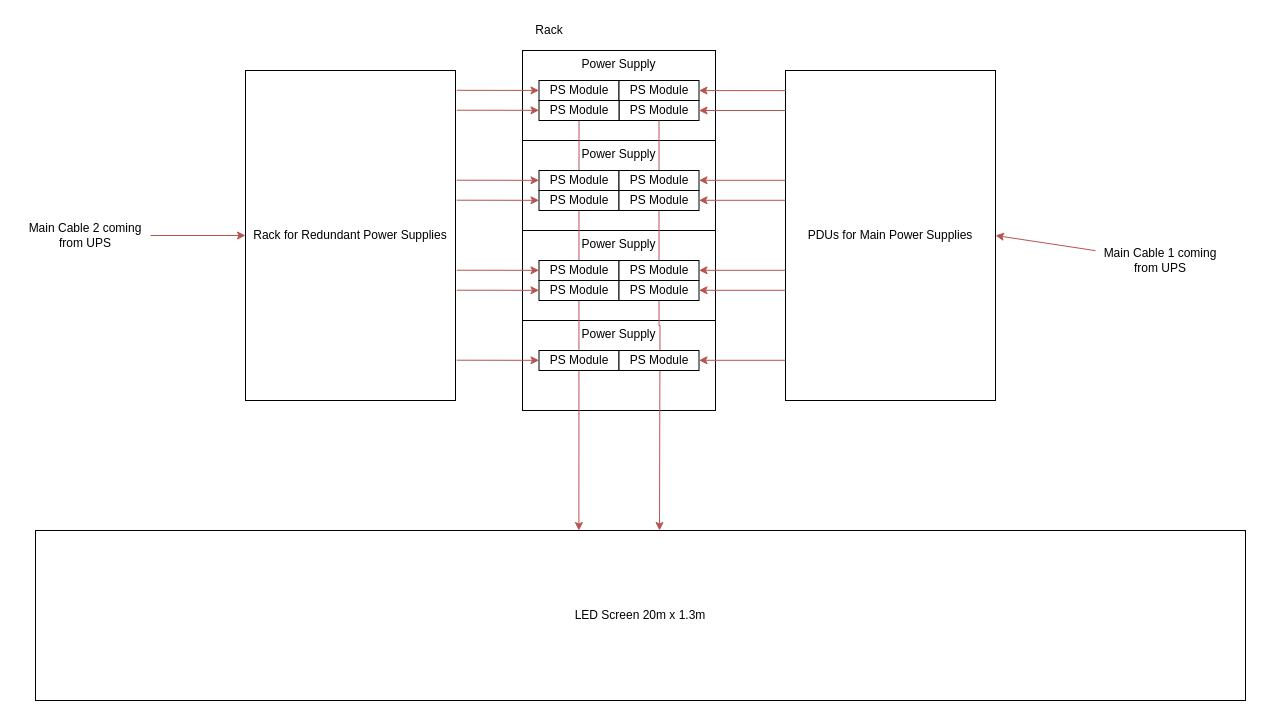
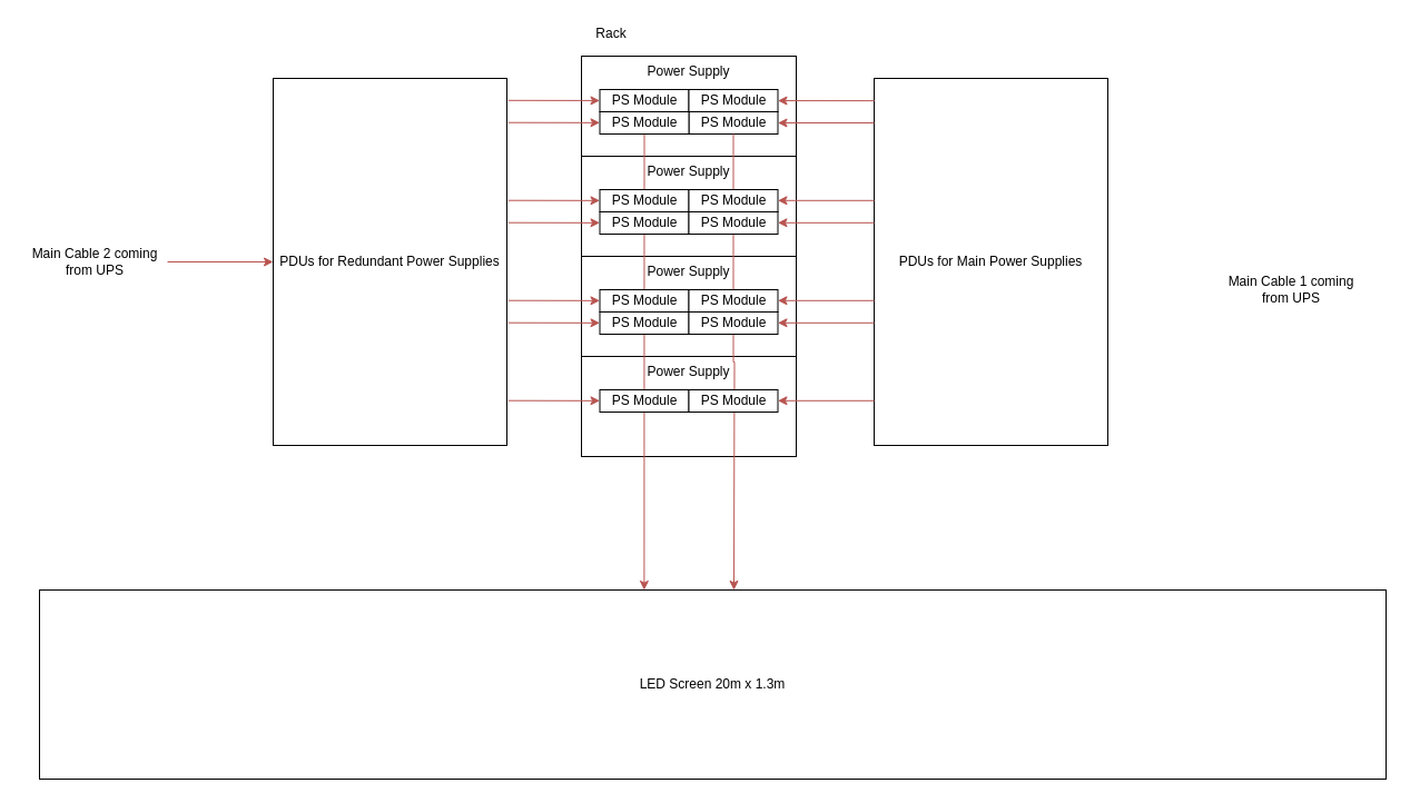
  <mxCell id="0" />
  <mxCell id="1" parent="0" />
  <mxCell id="2" value="" style="rounded=0;whiteSpace=wrap;html=1;" vertex="1" parent="1"><mxGeometry x="522" y="50" width="193" height="360" as="geometry" /></mxCell>
  <mxCell id="3" value="PDUs for Main Power Supplies" style="rounded=0;whiteSpace=wrap;html=1;" vertex="1" parent="1"><mxGeometry x="785" y="70" width="210" height="330" as="geometry" /></mxCell>
- <mxCell id="4" value="" style="endArrow=classic;html=1;entryX=1;entryY=0.5;entryDx=0;entryDy=0;rounded=0;strokeColor=#b85450;fillColor=#f8cecc;endFill=1;startFill=0;comic=0;" edge="1" parent="1" source="5" target="3"><mxGeometry width="50" height="50" relative="1" as="geometry"><mxPoint x="1085" y="100" as="sourcePoint" /><mxPoint x="1095" y="100" as="targetPoint" /></mxGeometry></mxCell>
  <mxCell id="5" value="Main Cable 1 coming from UPS" style="text;html=1;strokeColor=none;fillColor=none;align=center;verticalAlign=middle;whiteSpace=wrap;rounded=0;" vertex="1" parent="1"><mxGeometry x="1095" y="250" width="130" height="20" as="geometry" /></mxCell>
- <mxCell id="6" value="Rack for Redundant Power Supplies" style="rounded=0;whiteSpace=wrap;html=1;" vertex="1" parent="1"><mxGeometry x="245" y="70" width="210" height="330" as="geometry" /></mxCell>
+ <mxCell id="6" value="PDUs for Redundant Power Supplies" style="rounded=0;whiteSpace=wrap;html=1;" vertex="1" parent="1"><mxGeometry x="245" y="70" width="210" height="330" as="geometry" /></mxCell>
  <mxCell id="7" style="edgeStyle=orthogonalEdgeStyle;rounded=0;comic=0;orthogonalLoop=1;jettySize=auto;html=1;sourcePortConstraint=east;startArrow=none;startFill=0;endArrow=classic;endFill=1;strokeColor=#b85450;fillColor=#f8cecc;" edge="1" parent="1" source="8"><mxGeometry relative="1" as="geometry"><mxPoint x="245" y="235" as="targetPoint" /></mxGeometry></mxCell>
  <mxCell id="8" value="Main Cable 2 coming from UPS" style="text;html=1;strokeColor=none;fillColor=none;align=center;verticalAlign=middle;whiteSpace=wrap;rounded=0;" vertex="1" parent="1"><mxGeometry x="20" y="225" width="130" height="20" as="geometry" /></mxCell>
  <mxCell id="9" value="Power Supply" style="rounded=0;whiteSpace=wrap;html=1;verticalAlign=top;" vertex="1" parent="1"><mxGeometry x="522" y="50" width="193" height="90" as="geometry" /></mxCell>
  <mxCell id="10" style="edgeStyle=none;rounded=0;comic=0;orthogonalLoop=1;jettySize=auto;html=1;entryX=1.006;entryY=0.06;entryDx=0;entryDy=0;entryPerimeter=0;startArrow=classic;startFill=1;endArrow=none;endFill=0;fillColor=#f8cecc;strokeColor=#b85450;" edge="1" parent="1" source="11" target="6"><mxGeometry relative="1" as="geometry" /></mxCell>
  <mxCell id="11" value="PS Module" style="rounded=0;whiteSpace=wrap;html=1;" vertex="1" parent="1"><mxGeometry x="538.5" y="80" width="80" height="20" as="geometry" /></mxCell>
  <mxCell id="12" style="edgeStyle=none;rounded=0;orthogonalLoop=1;jettySize=auto;html=1;entryX=0.001;entryY=0.061;entryDx=0;entryDy=0;entryPerimeter=0;startArrow=classic;startFill=1;endArrow=none;endFill=0;fillColor=#f8cecc;strokeColor=#b85450;" edge="1" parent="1" source="13" target="3"><mxGeometry relative="1" as="geometry" /></mxCell>
  <mxCell id="13" value="PS Module" style="rounded=0;whiteSpace=wrap;html=1;" vertex="1" parent="1"><mxGeometry x="618.5" y="80" width="80" height="20" as="geometry" /></mxCell>
  <mxCell id="14" style="edgeStyle=none;rounded=0;comic=0;orthogonalLoop=1;jettySize=auto;html=1;exitX=1;exitY=0.5;exitDx=0;exitDy=0;targetPortConstraint=east;anchorPointDirection=0;startArrow=classic;startFill=1;endArrow=none;endFill=0;fillColor=#f8cecc;strokeColor=#b85450;" edge="1" parent="1" source="15"><mxGeometry relative="1" as="geometry"><mxPoint x="785" y="110" as="targetPoint" /></mxGeometry></mxCell>
  <mxCell id="15" value="PS Module" style="rounded=0;whiteSpace=wrap;html=1;" vertex="1" parent="1"><mxGeometry x="618.5" y="100" width="80" height="20" as="geometry" /></mxCell>
  <mxCell id="16" value="Power Supply" style="rounded=0;whiteSpace=wrap;html=1;verticalAlign=top;" vertex="1" parent="1"><mxGeometry x="522" y="140" width="193" height="90" as="geometry" /></mxCell>
  <mxCell id="17" value="Power Supply" style="rounded=0;whiteSpace=wrap;html=1;verticalAlign=top;" vertex="1" parent="1"><mxGeometry x="522" y="230" width="193" height="90" as="geometry" /></mxCell>
  <mxCell id="18" value="Power Supply" style="rounded=0;whiteSpace=wrap;html=1;verticalAlign=top;" vertex="1" parent="1"><mxGeometry x="522" y="320" width="193" height="90" as="geometry" /></mxCell>
  <mxCell id="19" style="edgeStyle=orthogonalEdgeStyle;rounded=0;comic=0;orthogonalLoop=1;jettySize=auto;html=1;exitX=0.5;exitY=0;exitDx=0;exitDy=0;startArrow=none;startFill=0;endArrow=classic;endFill=1;fillColor=#f8cecc;strokeColor=#b85450;" edge="1" parent="1" source="38"><mxGeometry relative="1" as="geometry"><mxPoint x="578.389" y="530" as="targetPoint" /><Array as="points"><mxPoint x="579" y="140" /><mxPoint x="578" y="325" /></Array></mxGeometry></mxCell>
  <mxCell id="20" value="PS Module" style="rounded=0;whiteSpace=wrap;html=1;" vertex="1" parent="1"><mxGeometry x="538.5" y="350" width="80" height="20" as="geometry" /></mxCell>
  <mxCell id="21" value="Rack" style="text;html=1;strokeColor=none;fillColor=none;align=center;verticalAlign=middle;whiteSpace=wrap;rounded=0;" vertex="1" parent="1"><mxGeometry x="528.5" y="20" width="40" height="20" as="geometry" /></mxCell>
  <mxCell id="22" style="edgeStyle=none;rounded=0;comic=0;orthogonalLoop=1;jettySize=auto;html=1;exitX=1;exitY=0.5;exitDx=0;exitDy=0;targetPortConstraint=east;anchorPointDirection=0;startArrow=classic;startFill=1;endArrow=none;endFill=0;fillColor=#f8cecc;strokeColor=#b85450;" edge="1" parent="1"><mxGeometry relative="1" as="geometry"><mxPoint x="698.5" y="179.8" as="sourcePoint" /><mxPoint x="785" y="179.8" as="targetPoint" /></mxGeometry></mxCell>
  <mxCell id="23" style="edgeStyle=none;rounded=0;comic=0;orthogonalLoop=1;jettySize=auto;html=1;exitX=1;exitY=0.5;exitDx=0;exitDy=0;targetPortConstraint=east;anchorPointDirection=0;startArrow=classic;startFill=1;endArrow=none;endFill=0;fillColor=#f8cecc;strokeColor=#b85450;" edge="1" parent="1"><mxGeometry relative="1" as="geometry"><mxPoint x="698.5" y="199.8" as="sourcePoint" /><mxPoint x="785" y="199.8" as="targetPoint" /></mxGeometry></mxCell>
  <mxCell id="24" style="edgeStyle=none;rounded=0;comic=0;orthogonalLoop=1;jettySize=auto;html=1;exitX=1;exitY=0.5;exitDx=0;exitDy=0;targetPortConstraint=east;anchorPointDirection=0;startArrow=classic;startFill=1;endArrow=none;endFill=0;fillColor=#f8cecc;strokeColor=#b85450;" edge="1" parent="1"><mxGeometry relative="1" as="geometry"><mxPoint x="698.5" y="269.8" as="sourcePoint" /><mxPoint x="785" y="269.8" as="targetPoint" /></mxGeometry></mxCell>
  <mxCell id="25" style="edgeStyle=none;rounded=0;comic=0;orthogonalLoop=1;jettySize=auto;html=1;exitX=1;exitY=0.5;exitDx=0;exitDy=0;targetPortConstraint=east;anchorPointDirection=0;startArrow=classic;startFill=1;endArrow=none;endFill=0;fillColor=#f8cecc;strokeColor=#b85450;" edge="1" parent="1"><mxGeometry relative="1" as="geometry"><mxPoint x="698.5" y="289.8" as="sourcePoint" /><mxPoint x="785" y="289.8" as="targetPoint" /></mxGeometry></mxCell>
  <mxCell id="26" style="edgeStyle=none;rounded=0;comic=0;orthogonalLoop=1;jettySize=auto;html=1;exitX=1;exitY=0.5;exitDx=0;exitDy=0;targetPortConstraint=east;anchorPointDirection=0;startArrow=classic;startFill=1;endArrow=none;endFill=0;fillColor=#f8cecc;strokeColor=#b85450;" edge="1" parent="1"><mxGeometry relative="1" as="geometry"><mxPoint x="698.5" y="359.8" as="sourcePoint" /><mxPoint x="785" y="359.8" as="targetPoint" /></mxGeometry></mxCell>
  <mxCell id="27" style="edgeStyle=none;rounded=0;comic=0;orthogonalLoop=1;jettySize=auto;html=1;entryX=1.006;entryY=0.06;entryDx=0;entryDy=0;entryPerimeter=0;startArrow=classic;startFill=1;endArrow=none;endFill=0;fillColor=#f8cecc;strokeColor=#b85450;" edge="1" parent="1"><mxGeometry relative="1" as="geometry"><mxPoint x="538.5" y="109.845" as="sourcePoint" /><mxPoint x="456.26" y="109.71" as="targetPoint" /></mxGeometry></mxCell>
  <mxCell id="28" style="edgeStyle=none;rounded=0;comic=0;orthogonalLoop=1;jettySize=auto;html=1;entryX=1.006;entryY=0.06;entryDx=0;entryDy=0;entryPerimeter=0;startArrow=classic;startFill=1;endArrow=none;endFill=0;fillColor=#f8cecc;strokeColor=#b85450;" edge="1" parent="1"><mxGeometry relative="1" as="geometry"><mxPoint x="538.5" y="179.845" as="sourcePoint" /><mxPoint x="456.26" y="179.71" as="targetPoint" /></mxGeometry></mxCell>
  <mxCell id="29" style="edgeStyle=none;rounded=0;comic=0;orthogonalLoop=1;jettySize=auto;html=1;entryX=1.006;entryY=0.06;entryDx=0;entryDy=0;entryPerimeter=0;startArrow=classic;startFill=1;endArrow=none;endFill=0;fillColor=#f8cecc;strokeColor=#b85450;" edge="1" parent="1"><mxGeometry relative="1" as="geometry"><mxPoint x="538.5" y="199.845" as="sourcePoint" /><mxPoint x="456.26" y="199.71" as="targetPoint" /></mxGeometry></mxCell>
  <mxCell id="30" style="edgeStyle=none;rounded=0;comic=0;orthogonalLoop=1;jettySize=auto;html=1;entryX=1.006;entryY=0.06;entryDx=0;entryDy=0;entryPerimeter=0;startArrow=classic;startFill=1;endArrow=none;endFill=0;fillColor=#f8cecc;strokeColor=#b85450;" edge="1" parent="1"><mxGeometry relative="1" as="geometry"><mxPoint x="538.5" y="269.845" as="sourcePoint" /><mxPoint x="456.26" y="269.71" as="targetPoint" /></mxGeometry></mxCell>
  <mxCell id="31" style="edgeStyle=none;rounded=0;comic=0;orthogonalLoop=1;jettySize=auto;html=1;entryX=1.006;entryY=0.06;entryDx=0;entryDy=0;entryPerimeter=0;startArrow=classic;startFill=1;endArrow=none;endFill=0;fillColor=#f8cecc;strokeColor=#b85450;" edge="1" parent="1"><mxGeometry relative="1" as="geometry"><mxPoint x="538.5" y="289.845" as="sourcePoint" /><mxPoint x="456.26" y="289.71" as="targetPoint" /></mxGeometry></mxCell>
  <mxCell id="32" style="edgeStyle=none;rounded=0;comic=0;orthogonalLoop=1;jettySize=auto;html=1;entryX=1.006;entryY=0.06;entryDx=0;entryDy=0;entryPerimeter=0;startArrow=classic;startFill=1;endArrow=none;endFill=0;fillColor=#f8cecc;strokeColor=#b85450;" edge="1" parent="1"><mxGeometry relative="1" as="geometry"><mxPoint x="538.5" y="359.845" as="sourcePoint" /><mxPoint x="456.26" y="359.71" as="targetPoint" /></mxGeometry></mxCell>
  <mxCell id="33" value="LED Screen 20m x 1.3m" style="rounded=0;whiteSpace=wrap;html=1;" vertex="1" parent="1"><mxGeometry x="35" y="530" width="1210" height="170" as="geometry" /></mxCell>
  <mxCell id="34" value="PS Module" style="rounded=0;whiteSpace=wrap;html=1;" vertex="1" parent="1"><mxGeometry x="538.5" y="170" width="80" height="20" as="geometry" /></mxCell>
  <mxCell id="35" value="PS Module" style="rounded=0;whiteSpace=wrap;html=1;" vertex="1" parent="1"><mxGeometry x="538.5" y="190" width="80" height="20" as="geometry" /></mxCell>
  <mxCell id="36" value="PS Module" style="rounded=0;whiteSpace=wrap;html=1;" vertex="1" parent="1"><mxGeometry x="538.5" y="260" width="80" height="20" as="geometry" /></mxCell>
  <mxCell id="37" value="PS Module" style="rounded=0;whiteSpace=wrap;html=1;" vertex="1" parent="1"><mxGeometry x="538.5" y="280" width="80" height="20" as="geometry" /></mxCell>
  <mxCell id="38" value="PS Module" style="rounded=0;whiteSpace=wrap;html=1;" vertex="1" parent="1"><mxGeometry x="538.5" y="100" width="80" height="20" as="geometry" /></mxCell>
  <mxCell id="39" style="edgeStyle=orthogonalEdgeStyle;rounded=0;comic=0;orthogonalLoop=1;jettySize=auto;html=1;exitX=0.5;exitY=1;exitDx=0;exitDy=0;startArrow=none;startFill=0;endArrow=classic;endFill=1;fillColor=#f8cecc;strokeColor=#b85450;" edge="1" parent="1" source="15"><mxGeometry relative="1" as="geometry"><mxPoint x="659" y="530" as="targetPoint" /></mxGeometry></mxCell>
  <mxCell id="40" value="PS Module" style="rounded=0;whiteSpace=wrap;html=1;" vertex="1" parent="1"><mxGeometry x="618.5" y="350" width="80" height="20" as="geometry" /></mxCell>
  <mxCell id="41" value="PS Module" style="rounded=0;whiteSpace=wrap;html=1;" vertex="1" parent="1"><mxGeometry x="618.5" y="170" width="80" height="20" as="geometry" /></mxCell>
  <mxCell id="42" value="PS Module" style="rounded=0;whiteSpace=wrap;html=1;" vertex="1" parent="1"><mxGeometry x="618.5" y="190" width="80" height="20" as="geometry" /></mxCell>
  <mxCell id="43" value="PS Module" style="rounded=0;whiteSpace=wrap;html=1;" vertex="1" parent="1"><mxGeometry x="618.5" y="260" width="80" height="20" as="geometry" /></mxCell>
  <mxCell id="44" value="PS Module" style="rounded=0;whiteSpace=wrap;html=1;" vertex="1" parent="1"><mxGeometry x="618.5" y="280" width="80" height="20" as="geometry" /></mxCell>
